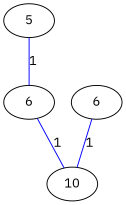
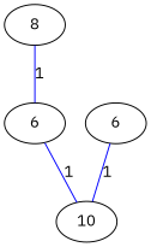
  graph {
    fontname="IBM Plex Sans"
    node [fontname="IBM Plex Sans"]
    edge [color=blue fontname="IBM Plex Sans"]
-   n1 [label=5]
+   n1 [label=8]
    n2 [label=6]
    n3 [label=6]
    n4 [label=10]
    n1 -- n2 [label=1]
    n2 -- n4 [label=1]
    n3 -- n4 [label=1]
  }
